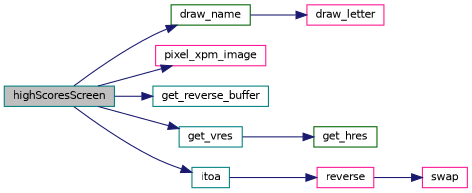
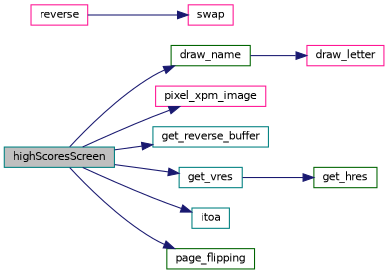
  digraph {
    rankdir=LR
    node [color=teal fillcolor=white fontname=Helvetica fontsize=10 shape=record style=filled]
    edge [color=midnightblue fontname=Helvetica fontsize=10 labelfontname=Helvetica labelfontsize=10 style=solid]
    n1 [fillcolor=grey75 fontcolor=black height=0.2 label=highScoresScreen width=0.4]
    n2 [color=darkgreen height=0.2 label=draw_name width=0.4]
    n3 [color=deeppink height=0.2 label=pixel_xpm_image width=0.4]
    n4 [height=0.2 label=get_reverse_buffer width=0.4]
    n5 [height=0.2 label=get_vres width=0.4]
    n6 [height=0.2 label=itoa width=0.4]
+   n7 [color=darkgreen height=0.2 label=page_flipping width=0.4]
    n8 [color=deeppink height=0.2 label=draw_letter width=0.4]
    n9 [color=darkgreen height=0.2 label=get_hres width=0.4]
    n10 [color=deeppink height=0.2 label=reverse width=0.4]
    n11 [color=deeppink height=0.2 label=swap width=0.4]
    n1 -> n2
    n1 -> n3
    n1 -> n4
    n1 -> n5
    n1 -> n6
+   n1 -> n7
    n2 -> n8
    n5 -> n9
-   n6 -> n10
    n10 -> n11
  }
